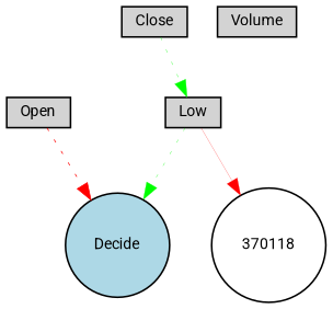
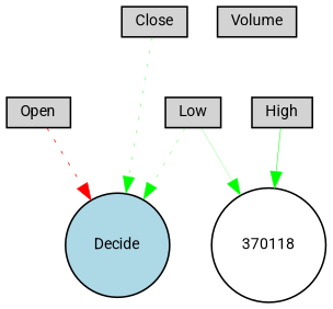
  digraph {
    fontname=Roboto
    node [fillcolor=lightgray fontname=Roboto fontsize=9 shape=box style=filled]
    edge [color=green fontname=Roboto style=dotted]
    Open [height=0.2 width=0.2]
    Decide [fillcolor=lightblue height=0.2 shape=circle width=0.2]
+   High [height=0.2 width=0.2]
    n4 [fillcolor=white height=0.2 label=370118 shape=circle width=0.2]
    Low [height=0.2 width=0.2]
    Close [height=0.2 width=0.2]
    Volume [height=0.2 width=0.2]
    Open -> Decide [color=red penwidth=0.4537172577776165]
+   High -> n4 [penwidth=0.33164934504602517 style=solid]
    Low -> Decide [penwidth=0.19191956006837987]
-   Low -> n4 [color=red penwidth=0.12526814544733206 style=solid]
-   Close -> Low [penwidth=0.21441033997005035]
+   Low -> n4 [penwidth=0.12526814544733206 style=solid]
+   Close -> Decide [penwidth=0.21441033997005035]
  }
